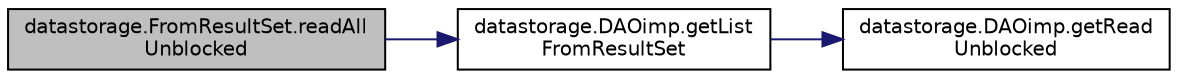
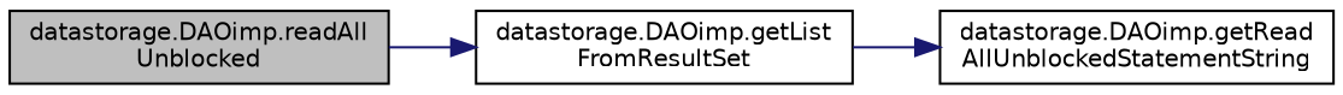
  digraph {
    rankdir=LR
    node [color=black fillcolor=white fontname=Helvetica fontsize=10 shape=record style=filled]
    edge [color=midnightblue fontname=Helvetica fontsize=10 labelfontname=Helvetica labelfontsize=10 style=solid]
-   n1 [fillcolor=grey75 fontcolor=black height=0.2 label="datastorage.FromResultSet.readAll\lUnblocked" width=0.4]
+   n1 [fillcolor=grey75 fontcolor=black height=0.2 label="datastorage.DAOimp.readAll\lUnblocked" width=0.4]
    n2 [height=0.2 label="datastorage.DAOimp.getList\lFromResultSet" width=0.4]
-   n3 [height=0.2 label="datastorage.DAOimp.getRead\lUnblocked" width=0.4]
+   n3 [height=0.2 label="datastorage.DAOimp.getRead\lAllUnblockedStatementString" width=0.4]
    n1 -> n2
    n2 -> n3
  }
